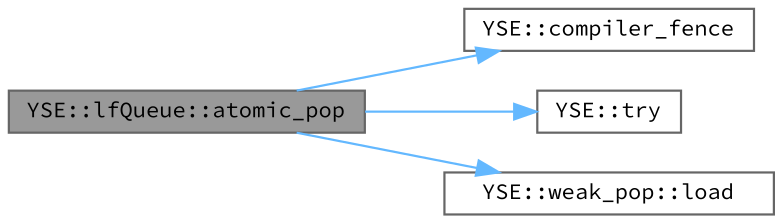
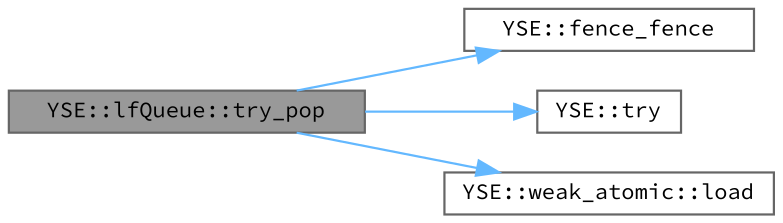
  digraph {
    fontname="Source Code Pro"
    rankdir=LR
    node [color=grey40 fillcolor=white fontname="Source Code Pro" fontsize=10 shape=box style=filled]
    edge [color=steelblue1 fontname="Source Code Pro" fontsize=10 labelfontname=Helvetica labelfontsize=10 style=solid]
-   n1 [color=gray40 fillcolor=grey60 fontcolor=black height=0.2 label="YSE::lfQueue::atomic_pop" width=0.4]
-   n2 [height=0.2 label="YSE::compiler_fence" width=0.4]
+   n1 [color=gray40 fillcolor=grey60 fontcolor=black height=0.2 label="YSE::lfQueue::try_pop" width=0.4]
+   n2 [height=0.2 label="YSE::fence_fence" width=0.4]
    n3 [height=0.2 label="YSE::try" width=0.4]
-   n4 [height=0.2 label="YSE::weak_pop::load" width=0.4]
+   n4 [height=0.2 label="YSE::weak_atomic::load" width=0.4]
    n1 -> n2
    n1 -> n3
    n1 -> n4
  }
